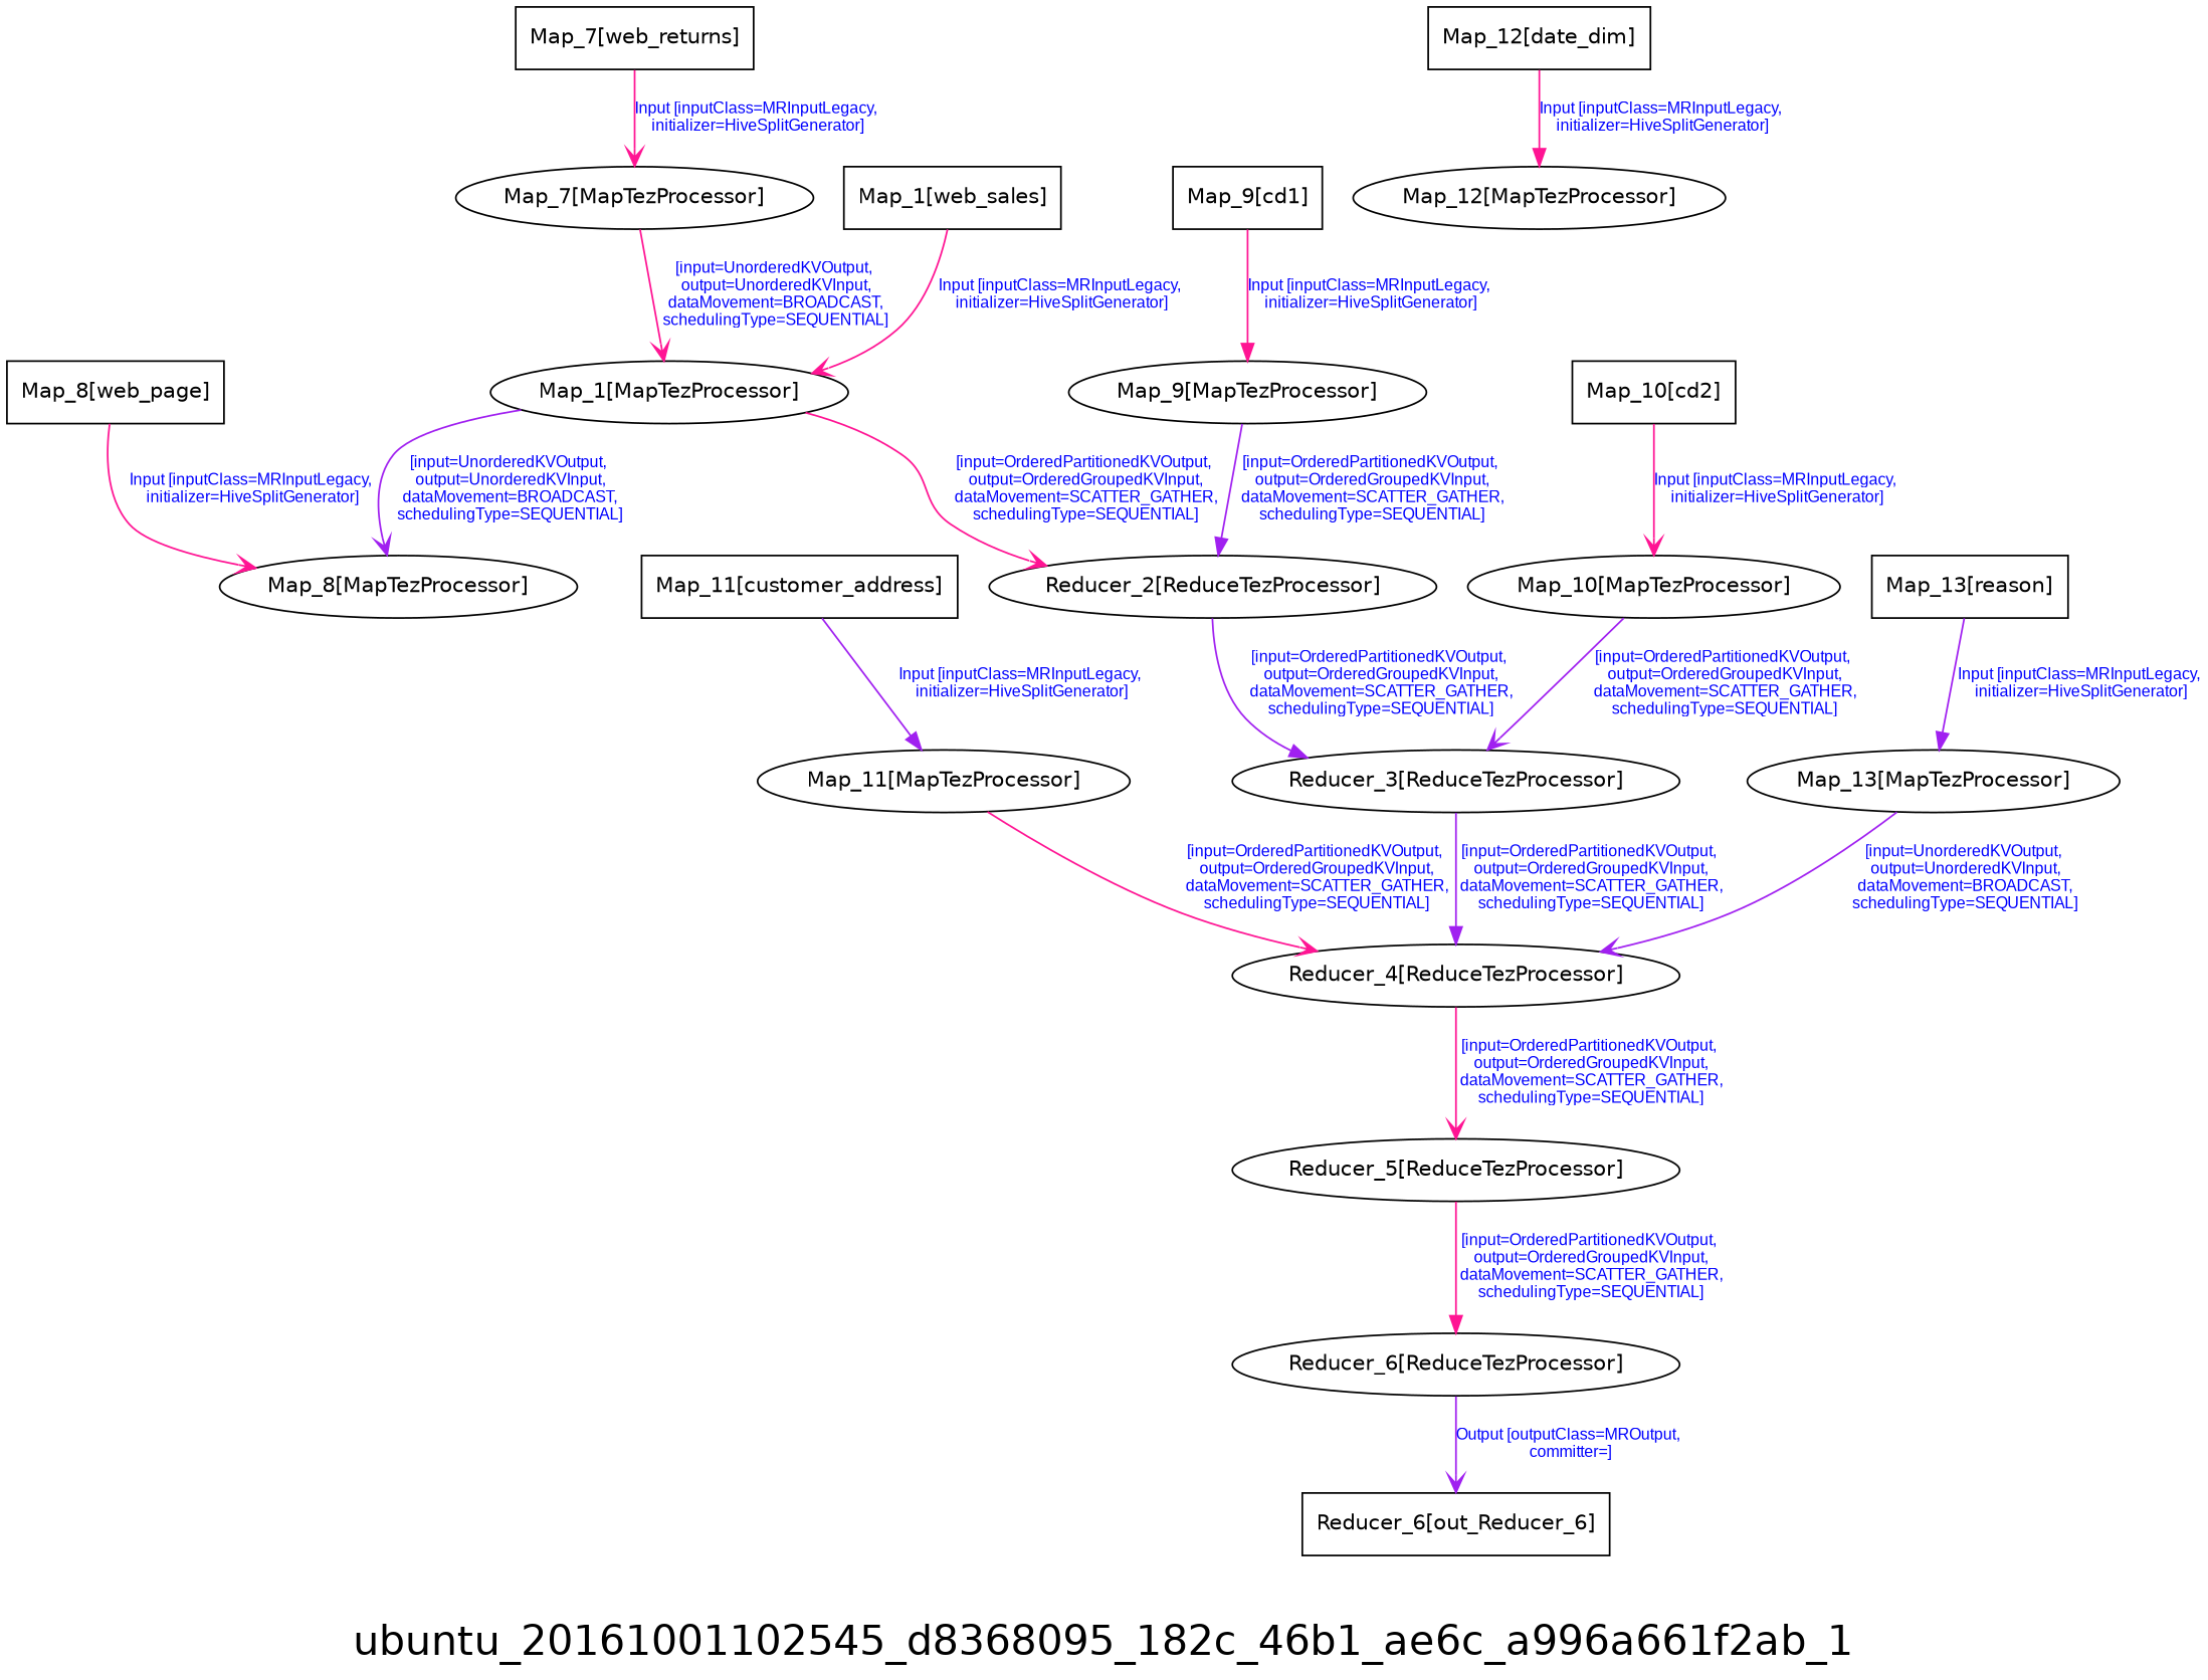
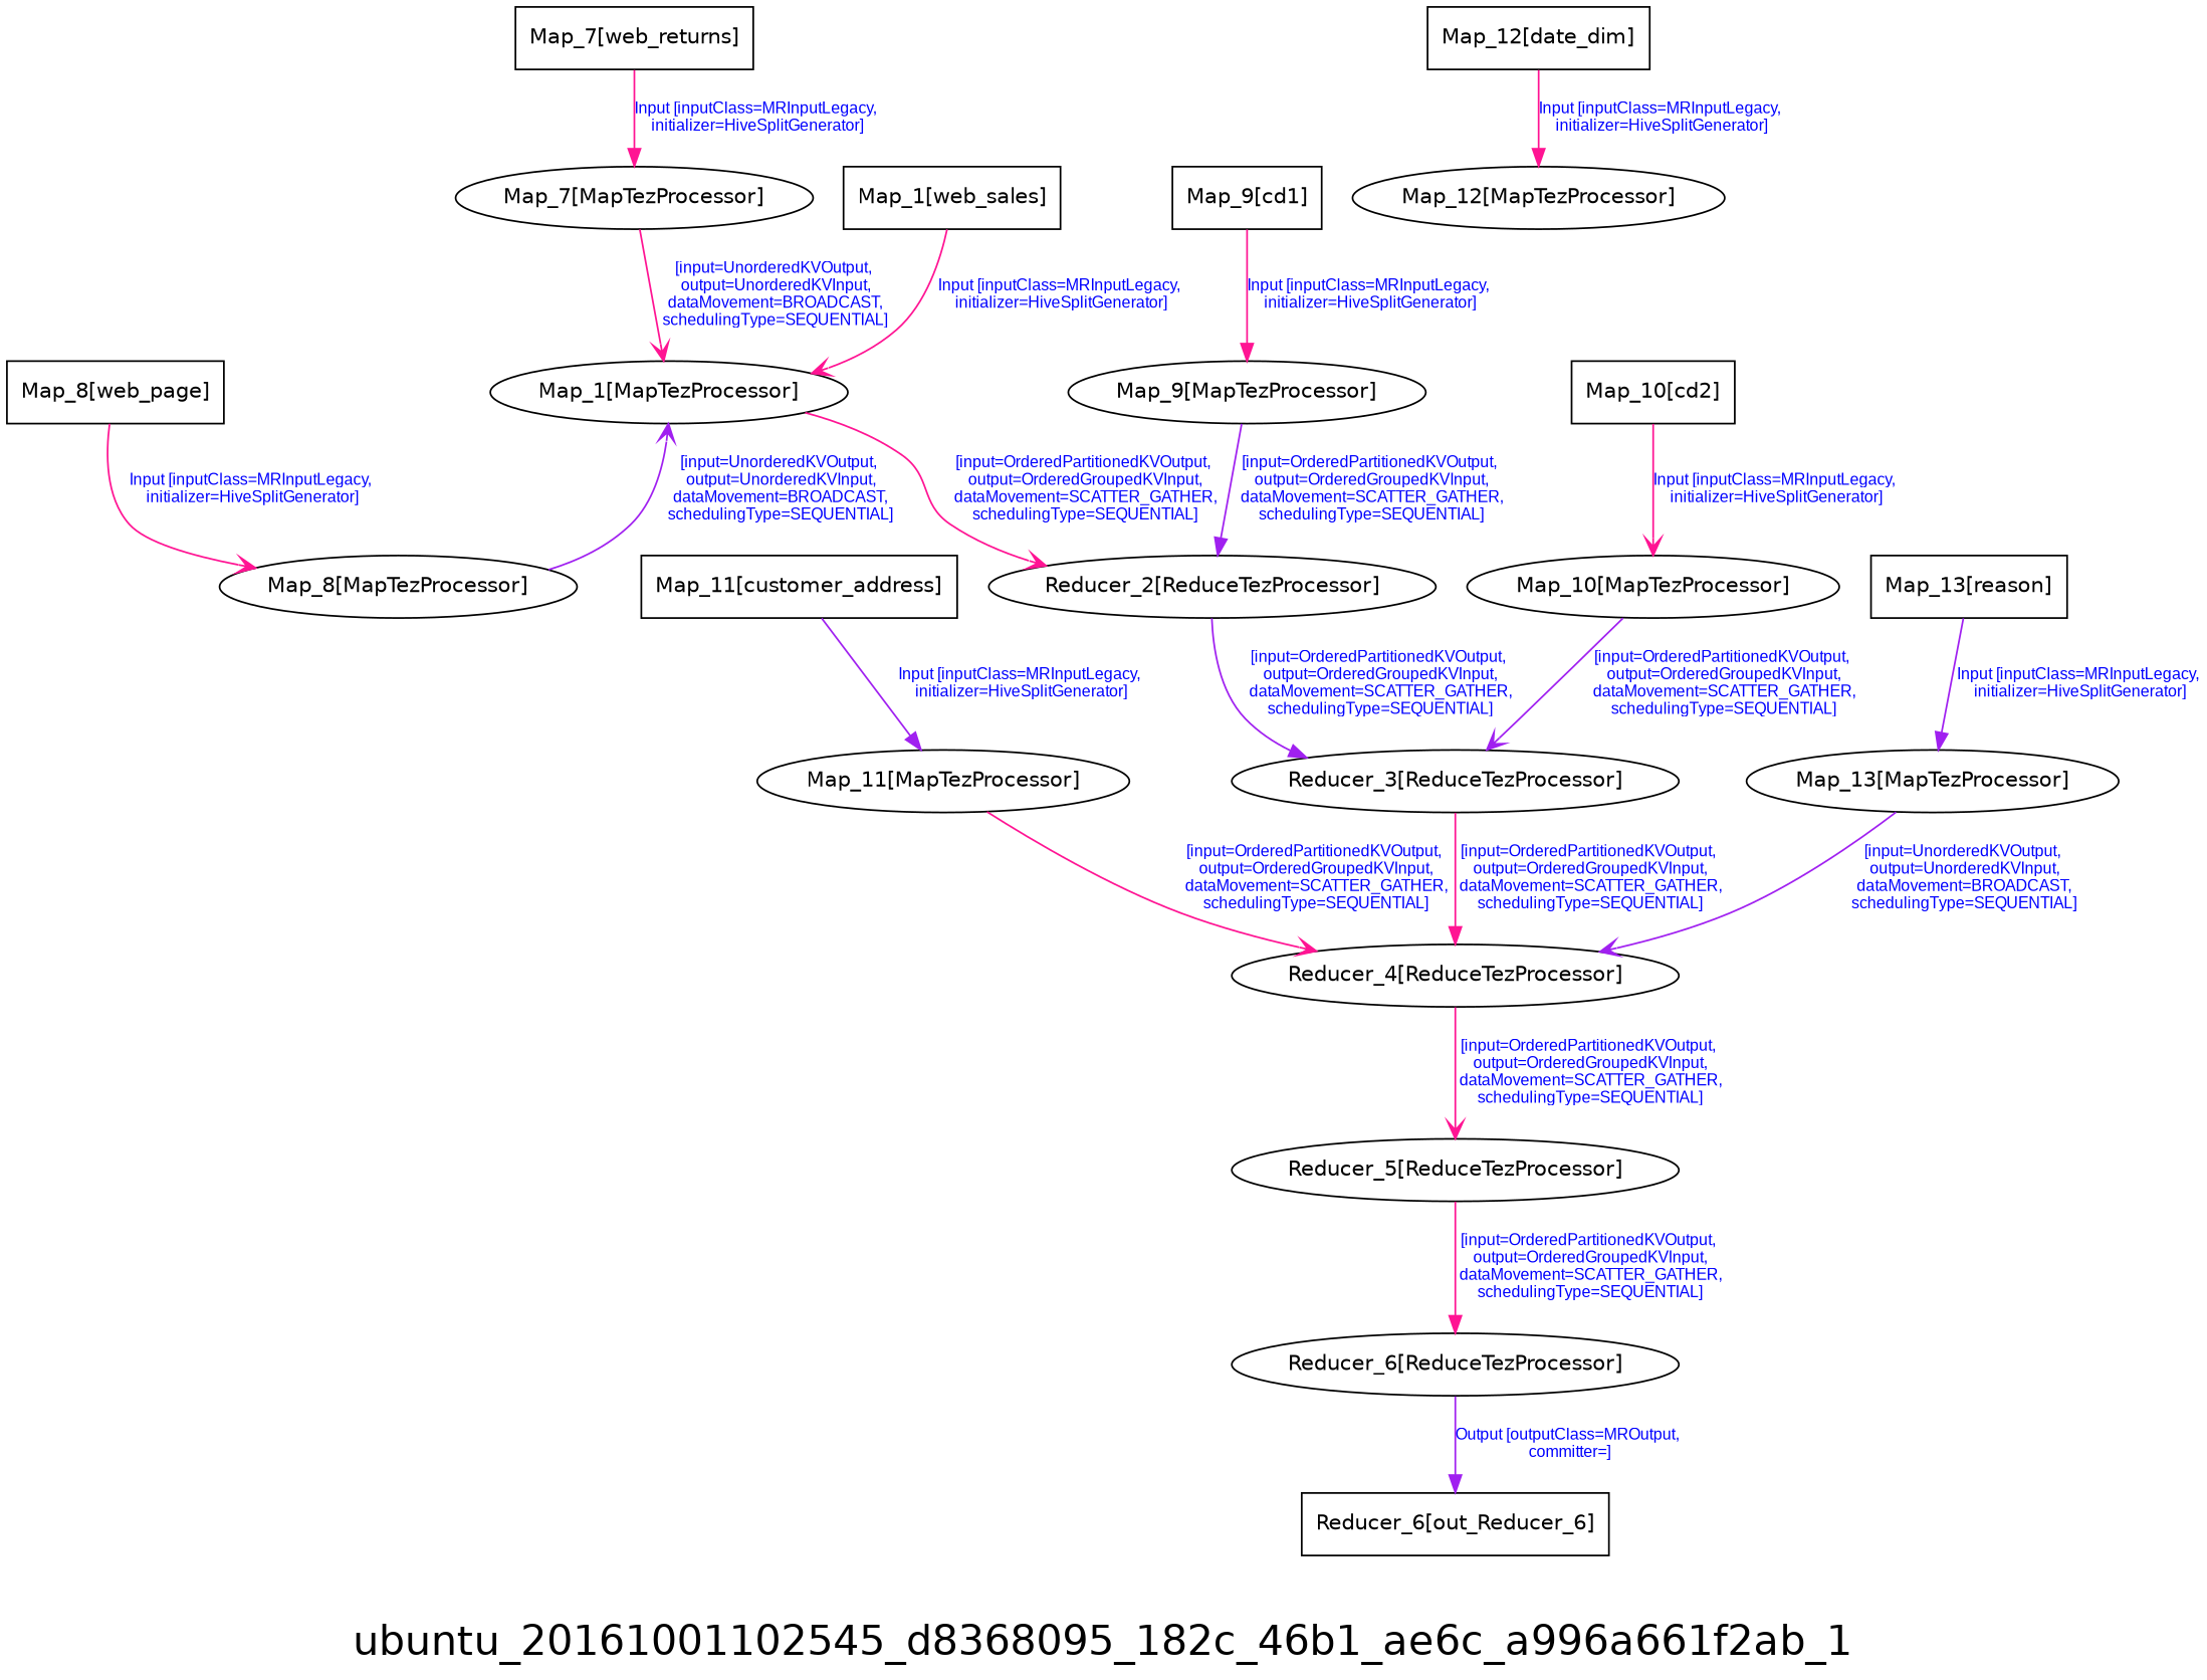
  digraph {
    fontname=Helvetica
    fontsize=24
    label=ubuntu_20161001102545_d8368095_182c_46b1_ae6c_a996a661f2ab_1
    node [fontname=Helvetica fontsize=12]
    edge [arrowhead=vee color=deeppink fontcolor=blue fontname=Arial fontsize=9]
    n1 [label="Map_7[MapTezProcessor]"]
    n2 [label="Map_1[MapTezProcessor]"]
    n3 [label="Reducer_2[ReduceTezProcessor]"]
    n4 [label="Reducer_3[ReduceTezProcessor]"]
    n5 [label="Map_11[customer_address]" shape=box]
    n6 [label="Map_11[MapTezProcessor]"]
    n7 [label="Reducer_4[ReduceTezProcessor]"]
    n8 [label="Reducer_5[ReduceTezProcessor]"]
    n9 [label="Map_12[MapTezProcessor]"]
    n10 [label="Reducer_6[ReduceTezProcessor]"]
    n11 [label="Reducer_6[out_Reducer_6]" shape=box]
    n12 [label="Map_12[date_dim]" shape=box]
    n13 [label="Map_9[cd1]" shape=box]
    n14 [label="Map_9[MapTezProcessor]"]
    n15 [label="Map_1[web_sales]" shape=box]
    n16 [label="Map_10[cd2]" shape=box]
    n17 [label="Map_10[MapTezProcessor]"]
    n18 [label="Map_8[MapTezProcessor]"]
    n19 [label="Map_7[web_returns]" shape=box]
    n20 [label="Map_13[MapTezProcessor]"]
    n21 [label="Map_8[web_page]" shape=box]
    n22 [label="Map_13[reason]" shape=box]
    n1 -> n2 [label="[input=UnorderedKVOutput,\n output=UnorderedKVInput,\n dataMovement=BROADCAST,\n schedulingType=SEQUENTIAL]"]
    n2 -> n3 [label="[input=OrderedPartitionedKVOutput,\n output=OrderedGroupedKVInput,\n dataMovement=SCATTER_GATHER,\n schedulingType=SEQUENTIAL]"]
    n3 -> n4 [arrowhead=normal color=purple label="[input=OrderedPartitionedKVOutput,\n output=OrderedGroupedKVInput,\n dataMovement=SCATTER_GATHER,\n schedulingType=SEQUENTIAL]"]
-   n4 -> n7 [arrowhead=normal color=purple label="[input=OrderedPartitionedKVOutput,\n output=OrderedGroupedKVInput,\n dataMovement=SCATTER_GATHER,\n schedulingType=SEQUENTIAL]"]
+   n4 -> n7 [arrowhead=normal label="[input=OrderedPartitionedKVOutput,\n output=OrderedGroupedKVInput,\n dataMovement=SCATTER_GATHER,\n schedulingType=SEQUENTIAL]"]
    n5 -> n6 [arrowhead=normal color=purple label="Input [inputClass=MRInputLegacy,\n initializer=HiveSplitGenerator]"]
    n6 -> n7 [label="[input=OrderedPartitionedKVOutput,\n output=OrderedGroupedKVInput,\n dataMovement=SCATTER_GATHER,\n schedulingType=SEQUENTIAL]"]
    n7 -> n8 [label="[input=OrderedPartitionedKVOutput,\n output=OrderedGroupedKVInput,\n dataMovement=SCATTER_GATHER,\n schedulingType=SEQUENTIAL]"]
    n8 -> n10 [arrowhead=normal label="[input=OrderedPartitionedKVOutput,\n output=OrderedGroupedKVInput,\n dataMovement=SCATTER_GATHER,\n schedulingType=SEQUENTIAL]"]
-   n10 -> n11 [color=purple label="Output [outputClass=MROutput,\n committer=]"]
+   n10 -> n11 [arrowhead=normal color=purple label="Output [outputClass=MROutput,\n committer=]"]
    n12 -> n9 [arrowhead=normal label="Input [inputClass=MRInputLegacy,\n initializer=HiveSplitGenerator]"]
    n13 -> n14 [arrowhead=normal label="Input [inputClass=MRInputLegacy,\n initializer=HiveSplitGenerator]"]
    n14 -> n3 [arrowhead=normal color=purple label="[input=OrderedPartitionedKVOutput,\n output=OrderedGroupedKVInput,\n dataMovement=SCATTER_GATHER,\n schedulingType=SEQUENTIAL]"]
    n15 -> n2 [label="Input [inputClass=MRInputLegacy,\n initializer=HiveSplitGenerator]"]
    n16 -> n17 [label="Input [inputClass=MRInputLegacy,\n initializer=HiveSplitGenerator]"]
    n17 -> n4 [color=purple label="[input=OrderedPartitionedKVOutput,\n output=OrderedGroupedKVInput,\n dataMovement=SCATTER_GATHER,\n schedulingType=SEQUENTIAL]"]
-   n2 -> n18 [color=purple label="[input=UnorderedKVOutput,\n output=UnorderedKVInput,\n dataMovement=BROADCAST,\n schedulingType=SEQUENTIAL]"]
-   n19 -> n1 [label="Input [inputClass=MRInputLegacy,\n initializer=HiveSplitGenerator]"]
+   n18 -> n2 [color=purple label="[input=UnorderedKVOutput,\n output=UnorderedKVInput,\n dataMovement=BROADCAST,\n schedulingType=SEQUENTIAL]"]
+   n19 -> n1 [arrowhead=normal label="Input [inputClass=MRInputLegacy,\n initializer=HiveSplitGenerator]"]
    n20 -> n7 [color=purple label="[input=UnorderedKVOutput,\n output=UnorderedKVInput,\n dataMovement=BROADCAST,\n schedulingType=SEQUENTIAL]"]
    n21 -> n18 [label="Input [inputClass=MRInputLegacy,\n initializer=HiveSplitGenerator]"]
    n22 -> n20 [arrowhead=normal color=purple label="Input [inputClass=MRInputLegacy,\n initializer=HiveSplitGenerator]"]
  }
